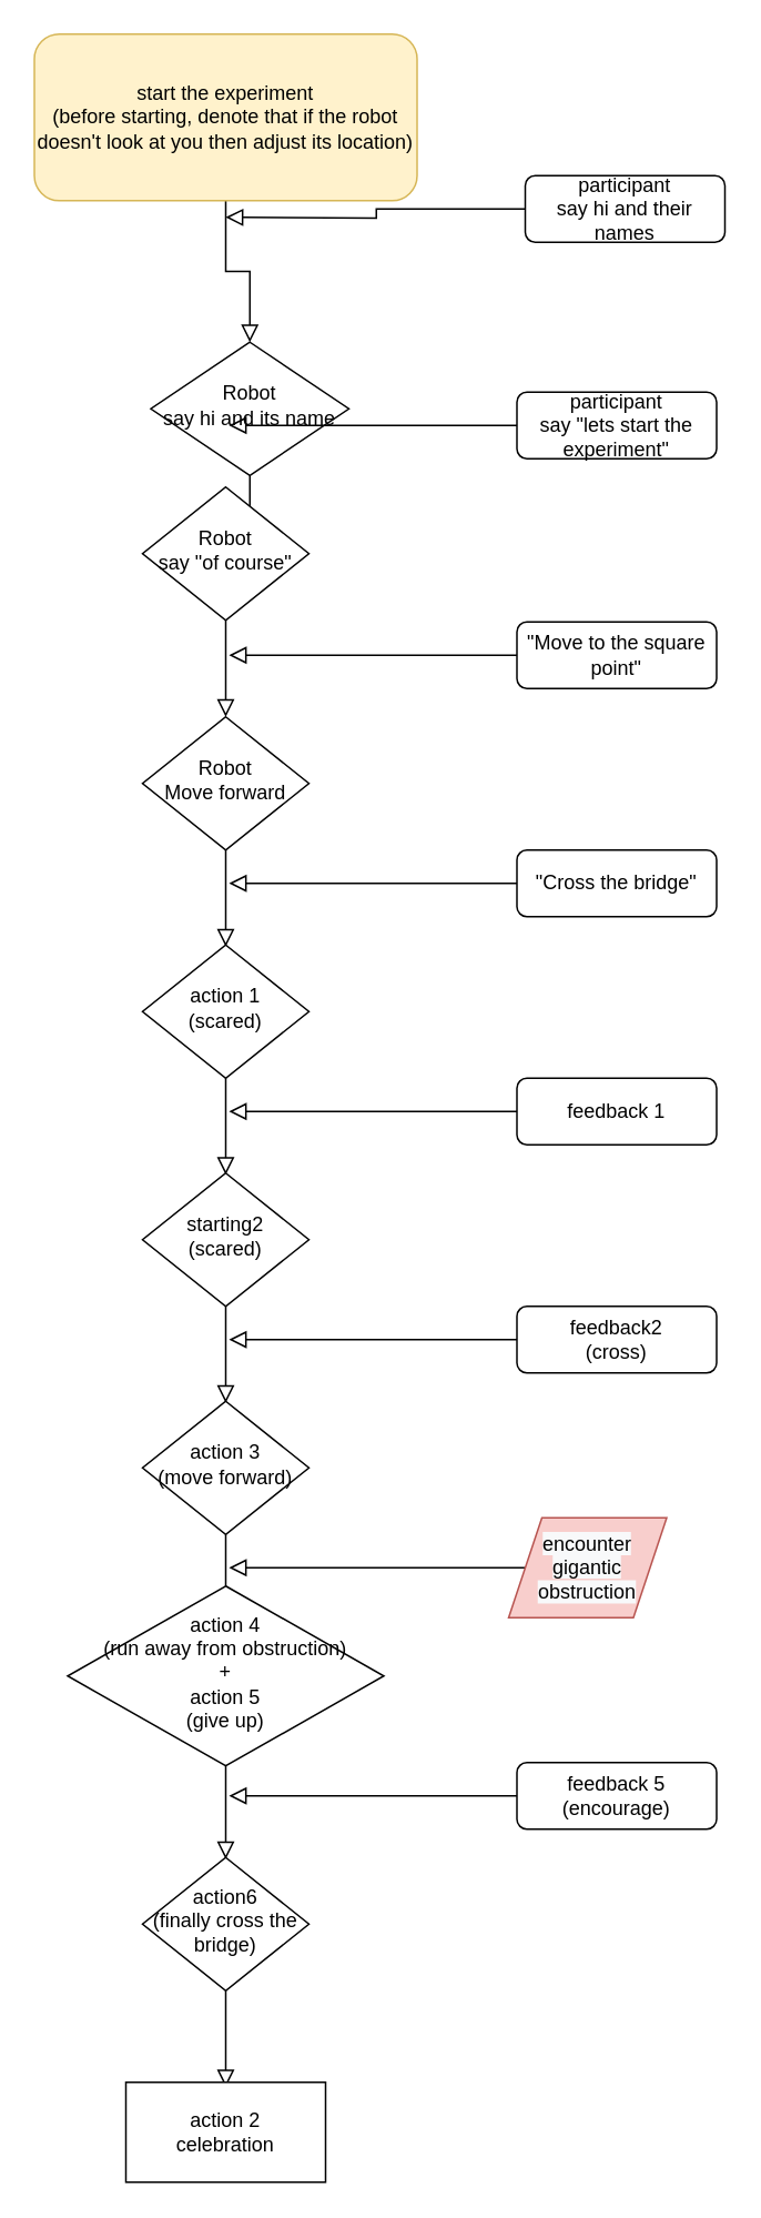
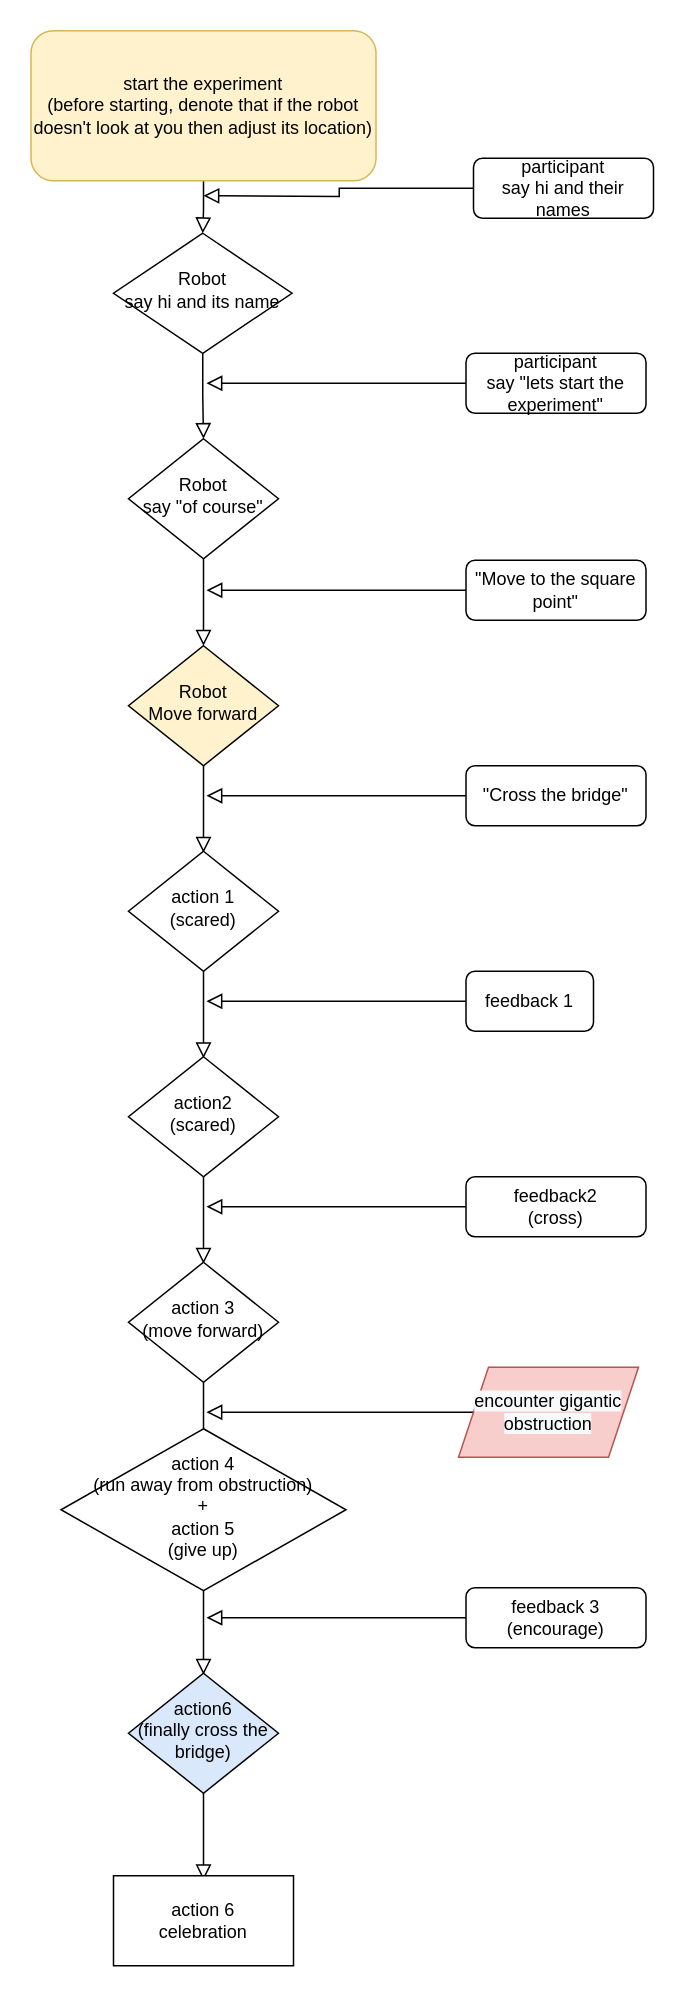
  <mxCell id="0" />
  <mxCell id="1" parent="0" />
  <mxCell id="2" value="" style="rounded=0;html=1;jettySize=auto;orthogonalLoop=1;fontSize=11;endArrow=block;endFill=0;endSize=8;strokeWidth=1;shadow=0;labelBackgroundColor=none;edgeStyle=orthogonalEdgeStyle;" parent="1" source="3" target="6" edge="1"><mxGeometry relative="1" as="geometry" /></mxCell>
  <mxCell id="3" value="start the experiment&lt;br&gt;(before starting, denote that if the robot doesn't look at you then adjust its location)" style="rounded=1;whiteSpace=wrap;html=1;fontSize=12;glass=0;strokeWidth=1;shadow=0;fillColor=#fff2cc;strokeColor=#d6b656;" parent="1" vertex="1"><mxGeometry x="20" y="20" width="230" height="100" as="geometry" /></mxCell>
  <mxCell id="4" value="" style="rounded=0;html=1;jettySize=auto;orthogonalLoop=1;fontSize=11;endArrow=block;endFill=0;endSize=8;strokeWidth=1;shadow=0;labelBackgroundColor=none;edgeStyle=orthogonalEdgeStyle;" parent="1" source="6" target="9" edge="1"><mxGeometry y="20" relative="1" as="geometry"><mxPoint as="offset" /></mxGeometry></mxCell>
  <mxCell id="5" value="" style="edgeStyle=orthogonalEdgeStyle;rounded=0;html=1;jettySize=auto;orthogonalLoop=1;fontSize=11;endArrow=block;endFill=0;endSize=8;strokeWidth=1;shadow=0;labelBackgroundColor=none;exitX=0;exitY=0.5;exitDx=0;exitDy=0;" parent="1" source="7" edge="1"><mxGeometry x="-0.176" y="30" relative="1" as="geometry"><mxPoint as="offset" /><mxPoint x="135" y="130" as="sourcePoint" /><mxPoint x="135" y="130" as="targetPoint" /></mxGeometry></mxCell>
- <mxCell id="6" value="Robot&lt;br&gt;say hi and its name" style="rhombus;whiteSpace=wrap;html=1;shadow=0;fontFamily=Helvetica;fontSize=12;align=center;strokeWidth=1;spacing=6;spacingTop=-4;" parent="1" vertex="1"><mxGeometry x="90" y="205" width="119" height="80" as="geometry" /></mxCell>
+ <mxCell id="6" value="Robot&lt;br&gt;say hi and its name" style="rhombus;whiteSpace=wrap;html=1;shadow=0;fontFamily=Helvetica;fontSize=12;align=center;strokeWidth=1;spacing=6;spacingTop=-4;" parent="1" vertex="1"><mxGeometry x="75" y="155" width="119" height="80" as="geometry" /></mxCell>
  <mxCell id="7" value="participant&lt;br&gt;say hi and their names" style="rounded=1;whiteSpace=wrap;html=1;fontSize=12;glass=0;strokeWidth=1;shadow=0;" parent="1" vertex="1"><mxGeometry x="315" y="105" width="120" height="40" as="geometry" /></mxCell>
  <mxCell id="8" value="" style="rounded=0;html=1;jettySize=auto;orthogonalLoop=1;fontSize=11;endArrow=block;endFill=0;endSize=8;strokeWidth=1;shadow=0;labelBackgroundColor=none;edgeStyle=orthogonalEdgeStyle;" parent="1" source="9" edge="1"><mxGeometry x="0.333" y="20" relative="1" as="geometry"><mxPoint as="offset" /><mxPoint x="135" y="430" as="targetPoint" /></mxGeometry></mxCell>
  <mxCell id="9" value="Robot&lt;br&gt;say &quot;of course&quot;" style="rhombus;whiteSpace=wrap;html=1;shadow=0;fontFamily=Helvetica;fontSize=12;align=center;strokeWidth=1;spacing=6;spacingTop=-4;" parent="1" vertex="1"><mxGeometry x="85" y="292" width="100" height="80" as="geometry" /></mxCell>
  <mxCell id="10" value="" style="edgeStyle=orthogonalEdgeStyle;rounded=0;html=1;jettySize=auto;orthogonalLoop=1;fontSize=11;endArrow=block;endFill=0;endSize=8;strokeWidth=1;shadow=0;labelBackgroundColor=none;exitX=0;exitY=0.5;exitDx=0;exitDy=0;" parent="1" source="11" edge="1"><mxGeometry x="-0.176" y="30" relative="1" as="geometry"><mxPoint as="offset" /><mxPoint x="307" y="255" as="sourcePoint" /><mxPoint x="137" y="255" as="targetPoint" /></mxGeometry></mxCell>
  <mxCell id="11" value="participant&lt;br&gt;say &quot;lets start the experiment&quot;" style="rounded=1;whiteSpace=wrap;html=1;fontSize=12;glass=0;strokeWidth=1;shadow=0;" parent="1" vertex="1"><mxGeometry x="310" y="235" width="120" height="40" as="geometry" /></mxCell>
  <mxCell id="12" value="" style="rounded=0;html=1;jettySize=auto;orthogonalLoop=1;fontSize=11;endArrow=block;endFill=0;endSize=8;strokeWidth=1;shadow=0;labelBackgroundColor=none;edgeStyle=orthogonalEdgeStyle;" parent="1" source="13" edge="1"><mxGeometry x="0.333" y="20" relative="1" as="geometry"><mxPoint as="offset" /><mxPoint x="135" y="568" as="targetPoint" /></mxGeometry></mxCell>
- <mxCell id="13" value="Robot&lt;br&gt;Move forward" style="rhombus;whiteSpace=wrap;html=1;shadow=0;fontFamily=Helvetica;fontSize=12;align=center;strokeWidth=1;spacing=6;spacingTop=-4;" parent="1" vertex="1"><mxGeometry x="85" y="430" width="100" height="80" as="geometry" /></mxCell>
+ <mxCell id="13" value="Robot&lt;br&gt;Move forward" style="rhombus;whiteSpace=wrap;html=1;shadow=0;fontFamily=Helvetica;fontSize=12;align=center;strokeWidth=1;spacing=6;spacingTop=-4;fillColor=#fff2cc;" parent="1" vertex="1"><mxGeometry x="85" y="430" width="100" height="80" as="geometry" /></mxCell>
  <mxCell id="14" value="" style="edgeStyle=orthogonalEdgeStyle;rounded=0;html=1;jettySize=auto;orthogonalLoop=1;fontSize=11;endArrow=block;endFill=0;endSize=8;strokeWidth=1;shadow=0;labelBackgroundColor=none;exitX=0;exitY=0.5;exitDx=0;exitDy=0;" parent="1" source="15" edge="1"><mxGeometry x="-0.176" y="30" relative="1" as="geometry"><mxPoint as="offset" /><mxPoint x="307" y="393" as="sourcePoint" /><mxPoint x="137" y="393" as="targetPoint" /></mxGeometry></mxCell>
  <mxCell id="15" value="&quot;Move to the square point&quot;" style="rounded=1;whiteSpace=wrap;html=1;fontSize=12;glass=0;strokeWidth=1;shadow=0;" parent="1" vertex="1"><mxGeometry x="310" y="373" width="120" height="40" as="geometry" /></mxCell>
  <mxCell id="16" value="" style="rounded=0;html=1;jettySize=auto;orthogonalLoop=1;fontSize=11;endArrow=block;endFill=0;endSize=8;strokeWidth=1;shadow=0;labelBackgroundColor=none;edgeStyle=orthogonalEdgeStyle;" parent="1" source="17" edge="1"><mxGeometry x="0.333" y="20" relative="1" as="geometry"><mxPoint as="offset" /><mxPoint x="135" y="705" as="targetPoint" /></mxGeometry></mxCell>
  <mxCell id="17" value="action 1&lt;br&gt;(scared)" style="rhombus;whiteSpace=wrap;html=1;shadow=0;fontFamily=Helvetica;fontSize=12;align=center;strokeWidth=1;spacing=6;spacingTop=-4;" parent="1" vertex="1"><mxGeometry x="85" y="567" width="100" height="80" as="geometry" /></mxCell>
  <mxCell id="18" value="" style="edgeStyle=orthogonalEdgeStyle;rounded=0;html=1;jettySize=auto;orthogonalLoop=1;fontSize=11;endArrow=block;endFill=0;endSize=8;strokeWidth=1;shadow=0;labelBackgroundColor=none;exitX=0;exitY=0.5;exitDx=0;exitDy=0;" parent="1" source="19" edge="1"><mxGeometry x="-0.176" y="30" relative="1" as="geometry"><mxPoint as="offset" /><mxPoint x="307" y="530" as="sourcePoint" /><mxPoint x="137" y="530" as="targetPoint" /></mxGeometry></mxCell>
  <mxCell id="19" value="&quot;Cross the bridge&quot;" style="rounded=1;whiteSpace=wrap;html=1;fontSize=12;glass=0;strokeWidth=1;shadow=0;" parent="1" vertex="1"><mxGeometry x="310" y="510" width="120" height="40" as="geometry" /></mxCell>
  <mxCell id="20" value="" style="rounded=0;html=1;jettySize=auto;orthogonalLoop=1;fontSize=11;endArrow=block;endFill=0;endSize=8;strokeWidth=1;shadow=0;labelBackgroundColor=none;edgeStyle=orthogonalEdgeStyle;" parent="1" source="21" edge="1"><mxGeometry x="0.333" y="20" relative="1" as="geometry"><mxPoint as="offset" /><mxPoint x="135" y="842" as="targetPoint" /></mxGeometry></mxCell>
- <mxCell id="21" value="starting2&lt;br&gt;(scared)" style="rhombus;whiteSpace=wrap;html=1;shadow=0;fontFamily=Helvetica;fontSize=12;align=center;strokeWidth=1;spacing=6;spacingTop=-4;" parent="1" vertex="1"><mxGeometry x="85" y="704" width="100" height="80" as="geometry" /></mxCell>
+ <mxCell id="21" value="action2&lt;br&gt;(scared)" style="rhombus;whiteSpace=wrap;html=1;shadow=0;fontFamily=Helvetica;fontSize=12;align=center;strokeWidth=1;spacing=6;spacingTop=-4;" parent="1" vertex="1"><mxGeometry x="85" y="704" width="100" height="80" as="geometry" /></mxCell>
  <mxCell id="22" value="" style="edgeStyle=orthogonalEdgeStyle;rounded=0;html=1;jettySize=auto;orthogonalLoop=1;fontSize=11;endArrow=block;endFill=0;endSize=8;strokeWidth=1;shadow=0;labelBackgroundColor=none;exitX=0;exitY=0.5;exitDx=0;exitDy=0;" parent="1" source="23" edge="1"><mxGeometry x="-0.176" y="30" relative="1" as="geometry"><mxPoint as="offset" /><mxPoint x="307" y="667" as="sourcePoint" /><mxPoint x="137" y="667" as="targetPoint" /></mxGeometry></mxCell>
- <mxCell id="23" value="feedback 1" style="rounded=1;whiteSpace=wrap;html=1;fontSize=12;glass=0;strokeWidth=1;shadow=0;" parent="1" vertex="1"><mxGeometry x="310" y="647" width="120" height="40" as="geometry" /></mxCell>
+ <mxCell id="23" value="feedback 1" style="rounded=1;whiteSpace=wrap;html=1;fontSize=12;glass=0;strokeWidth=1;shadow=0;" parent="1" vertex="1"><mxGeometry x="310" y="647" width="85" height="40" as="geometry" /></mxCell>
  <mxCell id="24" value="" style="rounded=0;html=1;jettySize=auto;orthogonalLoop=1;fontSize=11;endArrow=block;endFill=0;endSize=8;strokeWidth=1;shadow=0;labelBackgroundColor=none;edgeStyle=orthogonalEdgeStyle;" parent="1" source="25" edge="1"><mxGeometry x="0.333" y="20" relative="1" as="geometry"><mxPoint as="offset" /><mxPoint x="135" y="979" as="targetPoint" /></mxGeometry></mxCell>
  <mxCell id="25" value="action 3&lt;br&gt;(move forward)" style="rhombus;whiteSpace=wrap;html=1;shadow=0;fontFamily=Helvetica;fontSize=12;align=center;strokeWidth=1;spacing=6;spacingTop=-4;" parent="1" vertex="1"><mxGeometry x="85" y="841" width="100" height="80" as="geometry" /></mxCell>
  <mxCell id="26" value="" style="edgeStyle=orthogonalEdgeStyle;rounded=0;html=1;jettySize=auto;orthogonalLoop=1;fontSize=11;endArrow=block;endFill=0;endSize=8;strokeWidth=1;shadow=0;labelBackgroundColor=none;exitX=0;exitY=0.5;exitDx=0;exitDy=0;" parent="1" source="27" edge="1"><mxGeometry x="-0.176" y="30" relative="1" as="geometry"><mxPoint as="offset" /><mxPoint x="307" y="804" as="sourcePoint" /><mxPoint x="137" y="804" as="targetPoint" /></mxGeometry></mxCell>
  <mxCell id="27" value="feedback2&lt;br&gt;(cross)" style="rounded=1;whiteSpace=wrap;html=1;fontSize=12;glass=0;strokeWidth=1;shadow=0;" parent="1" vertex="1"><mxGeometry x="310" y="784" width="120" height="40" as="geometry" /></mxCell>
  <mxCell id="28" value="" style="rounded=0;html=1;jettySize=auto;orthogonalLoop=1;fontSize=11;endArrow=block;endFill=0;endSize=8;strokeWidth=1;shadow=0;labelBackgroundColor=none;edgeStyle=orthogonalEdgeStyle;" parent="1" source="29" edge="1"><mxGeometry x="0.333" y="20" relative="1" as="geometry"><mxPoint as="offset" /><mxPoint x="135" y="1116" as="targetPoint" /></mxGeometry></mxCell>
  <mxCell id="29" value="action 4&lt;br&gt;(run away from obstruction)&lt;br&gt;+&lt;br&gt;action 5&lt;br&gt;(give up)" style="rhombus;whiteSpace=wrap;html=1;shadow=0;fontFamily=Helvetica;fontSize=12;align=center;strokeWidth=1;spacing=6;spacingTop=-4;" parent="1" vertex="1"><mxGeometry x="40" y="952" width="190" height="108" as="geometry" /></mxCell>
  <mxCell id="30" value="" style="edgeStyle=orthogonalEdgeStyle;rounded=0;html=1;jettySize=auto;orthogonalLoop=1;fontSize=11;endArrow=block;endFill=0;endSize=8;strokeWidth=1;shadow=0;labelBackgroundColor=none;exitX=0;exitY=0.5;exitDx=0;exitDy=0;" parent="1" source="35" edge="1"><mxGeometry x="-0.176" y="30" relative="1" as="geometry"><mxPoint as="offset" /><mxPoint x="310" y="941" as="sourcePoint" /><mxPoint x="137" y="941" as="targetPoint" /></mxGeometry></mxCell>
  <mxCell id="31" value="" style="rounded=0;html=1;jettySize=auto;orthogonalLoop=1;fontSize=11;endArrow=block;endFill=0;endSize=8;strokeWidth=1;shadow=0;labelBackgroundColor=none;edgeStyle=orthogonalEdgeStyle;" parent="1" source="32" edge="1"><mxGeometry x="0.333" y="20" relative="1" as="geometry"><mxPoint as="offset" /><mxPoint x="135" y="1253" as="targetPoint" /></mxGeometry></mxCell>
- <mxCell id="32" value="action6&lt;br&gt;(finally cross the bridge)" style="rhombus;whiteSpace=wrap;html=1;shadow=0;fontFamily=Helvetica;fontSize=12;align=center;strokeWidth=1;spacing=6;spacingTop=-4;" parent="1" vertex="1"><mxGeometry x="85" y="1115" width="100" height="80" as="geometry" /></mxCell>
+ <mxCell id="32" value="action6&lt;br&gt;(finally cross the bridge)" style="rhombus;whiteSpace=wrap;html=1;shadow=0;fontFamily=Helvetica;fontSize=12;align=center;strokeWidth=1;spacing=6;spacingTop=-4;fillColor=#dae8fc;" parent="1" vertex="1"><mxGeometry x="85" y="1115" width="100" height="80" as="geometry" /></mxCell>
  <mxCell id="33" value="" style="edgeStyle=orthogonalEdgeStyle;rounded=0;html=1;jettySize=auto;orthogonalLoop=1;fontSize=11;endArrow=block;endFill=0;endSize=8;strokeWidth=1;shadow=0;labelBackgroundColor=none;exitX=0;exitY=0.5;exitDx=0;exitDy=0;" parent="1" source="34" edge="1"><mxGeometry x="-0.176" y="30" relative="1" as="geometry"><mxPoint as="offset" /><mxPoint x="307" y="1078" as="sourcePoint" /><mxPoint x="137" y="1078" as="targetPoint" /></mxGeometry></mxCell>
- <mxCell id="34" value="feedback 5&lt;br&gt;(encourage)" style="rounded=1;whiteSpace=wrap;html=1;fontSize=12;glass=0;strokeWidth=1;shadow=0;" parent="1" vertex="1"><mxGeometry x="310" y="1058" width="120" height="40" as="geometry" /></mxCell>
- <mxCell id="35" value="&#10;&#10;&lt;span style=&quot;color: rgb(0, 0, 0); font-family: helvetica; font-size: 12px; font-style: normal; font-weight: 400; letter-spacing: normal; text-align: center; text-indent: 0px; text-transform: none; word-spacing: 0px; background-color: rgb(248, 249, 250); display: inline; float: none;&quot;&gt;encounter gigantic obstruction&lt;/span&gt;&#10;&#10;" style="shape=parallelogram;perimeter=parallelogramPerimeter;whiteSpace=wrap;html=1;fixedSize=1;fillColor=#f8cecc;strokeColor=#b85450;" parent="1" vertex="1"><mxGeometry x="305" y="911" width="95" height="60" as="geometry" /></mxCell>
- <mxCell id="36" value="action 2&lt;br&gt;celebration" style="rounded=0;whiteSpace=wrap;html=1;" parent="1" vertex="1"><mxGeometry x="75" y="1250" width="120" height="60" as="geometry" /></mxCell>
+ <mxCell id="34" value="feedback 3&lt;br&gt;(encourage)" style="rounded=1;whiteSpace=wrap;html=1;fontSize=12;glass=0;strokeWidth=1;shadow=0;" parent="1" vertex="1"><mxGeometry x="310" y="1058" width="120" height="40" as="geometry" /></mxCell>
+ <mxCell id="35" value="&#10;&#10;&lt;span style=&quot;color: rgb(0, 0, 0); font-family: helvetica; font-size: 12px; font-style: normal; font-weight: 400; letter-spacing: normal; text-align: center; text-indent: 0px; text-transform: none; word-spacing: 0px; background-color: rgb(248, 249, 250); display: inline; float: none;&quot;&gt;encounter gigantic obstruction&lt;/span&gt;&#10;&#10;" style="shape=parallelogram;perimeter=parallelogramPerimeter;whiteSpace=wrap;html=1;fixedSize=1;fillColor=#f8cecc;strokeColor=#b85450;" parent="1" vertex="1"><mxGeometry x="305" y="911" width="120" height="60" as="geometry" /></mxCell>
+ <mxCell id="36" value="action 6&lt;br&gt;celebration" style="rounded=0;whiteSpace=wrap;html=1;" parent="1" vertex="1"><mxGeometry x="75" y="1250" width="120" height="60" as="geometry" /></mxCell>
